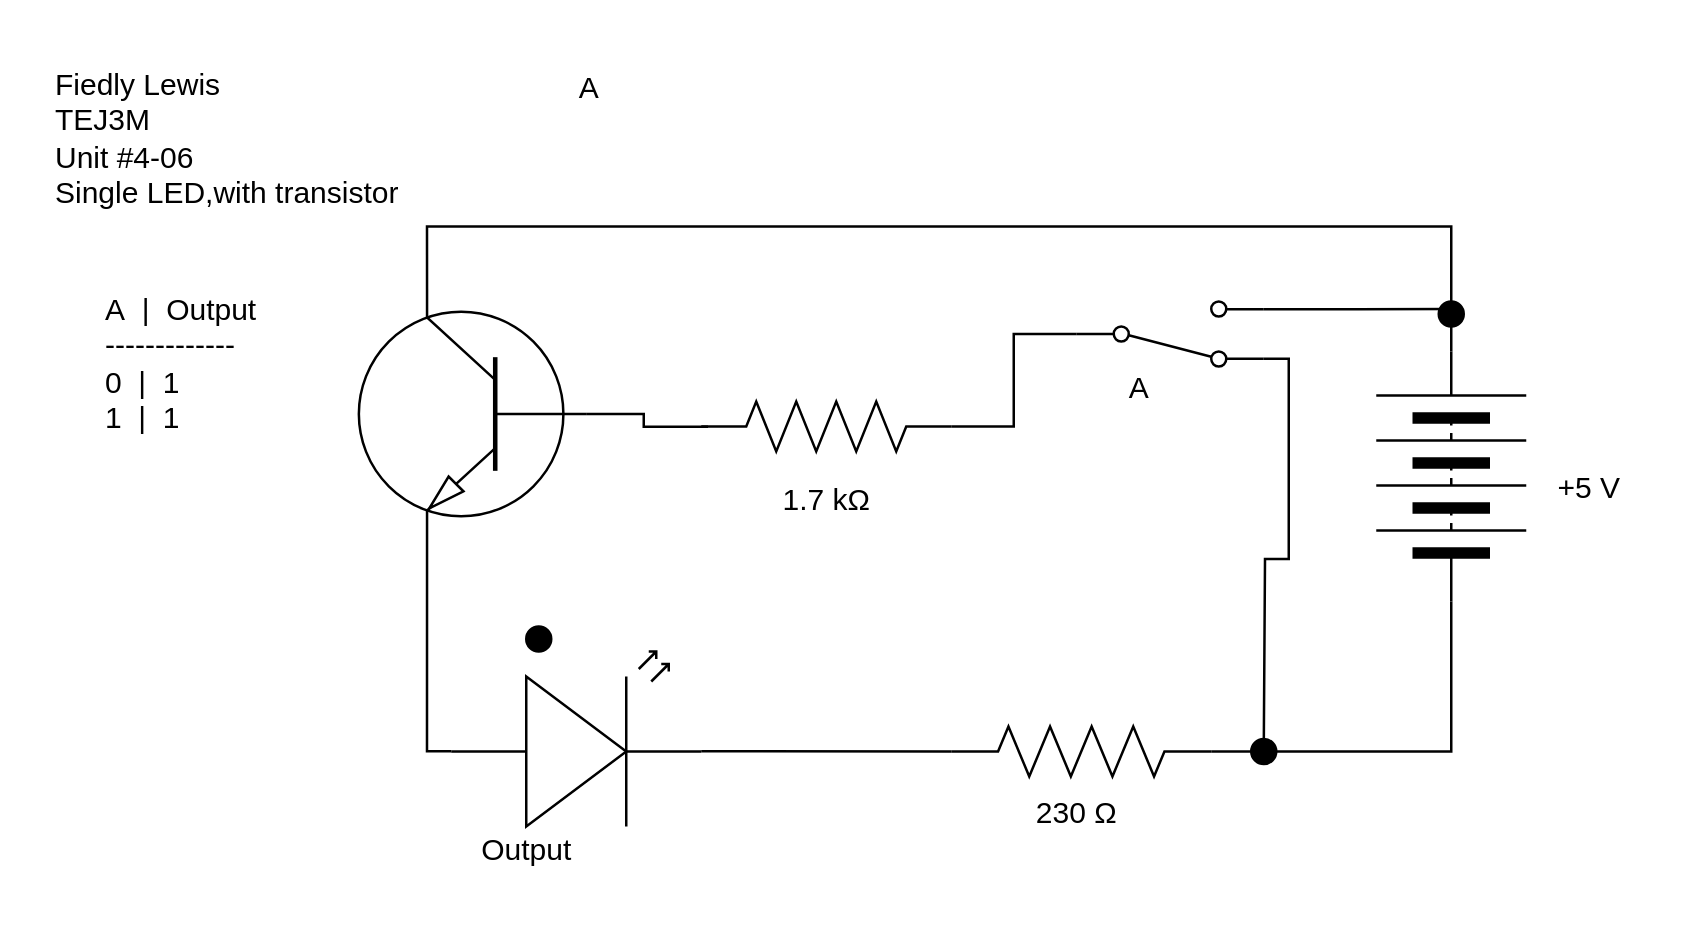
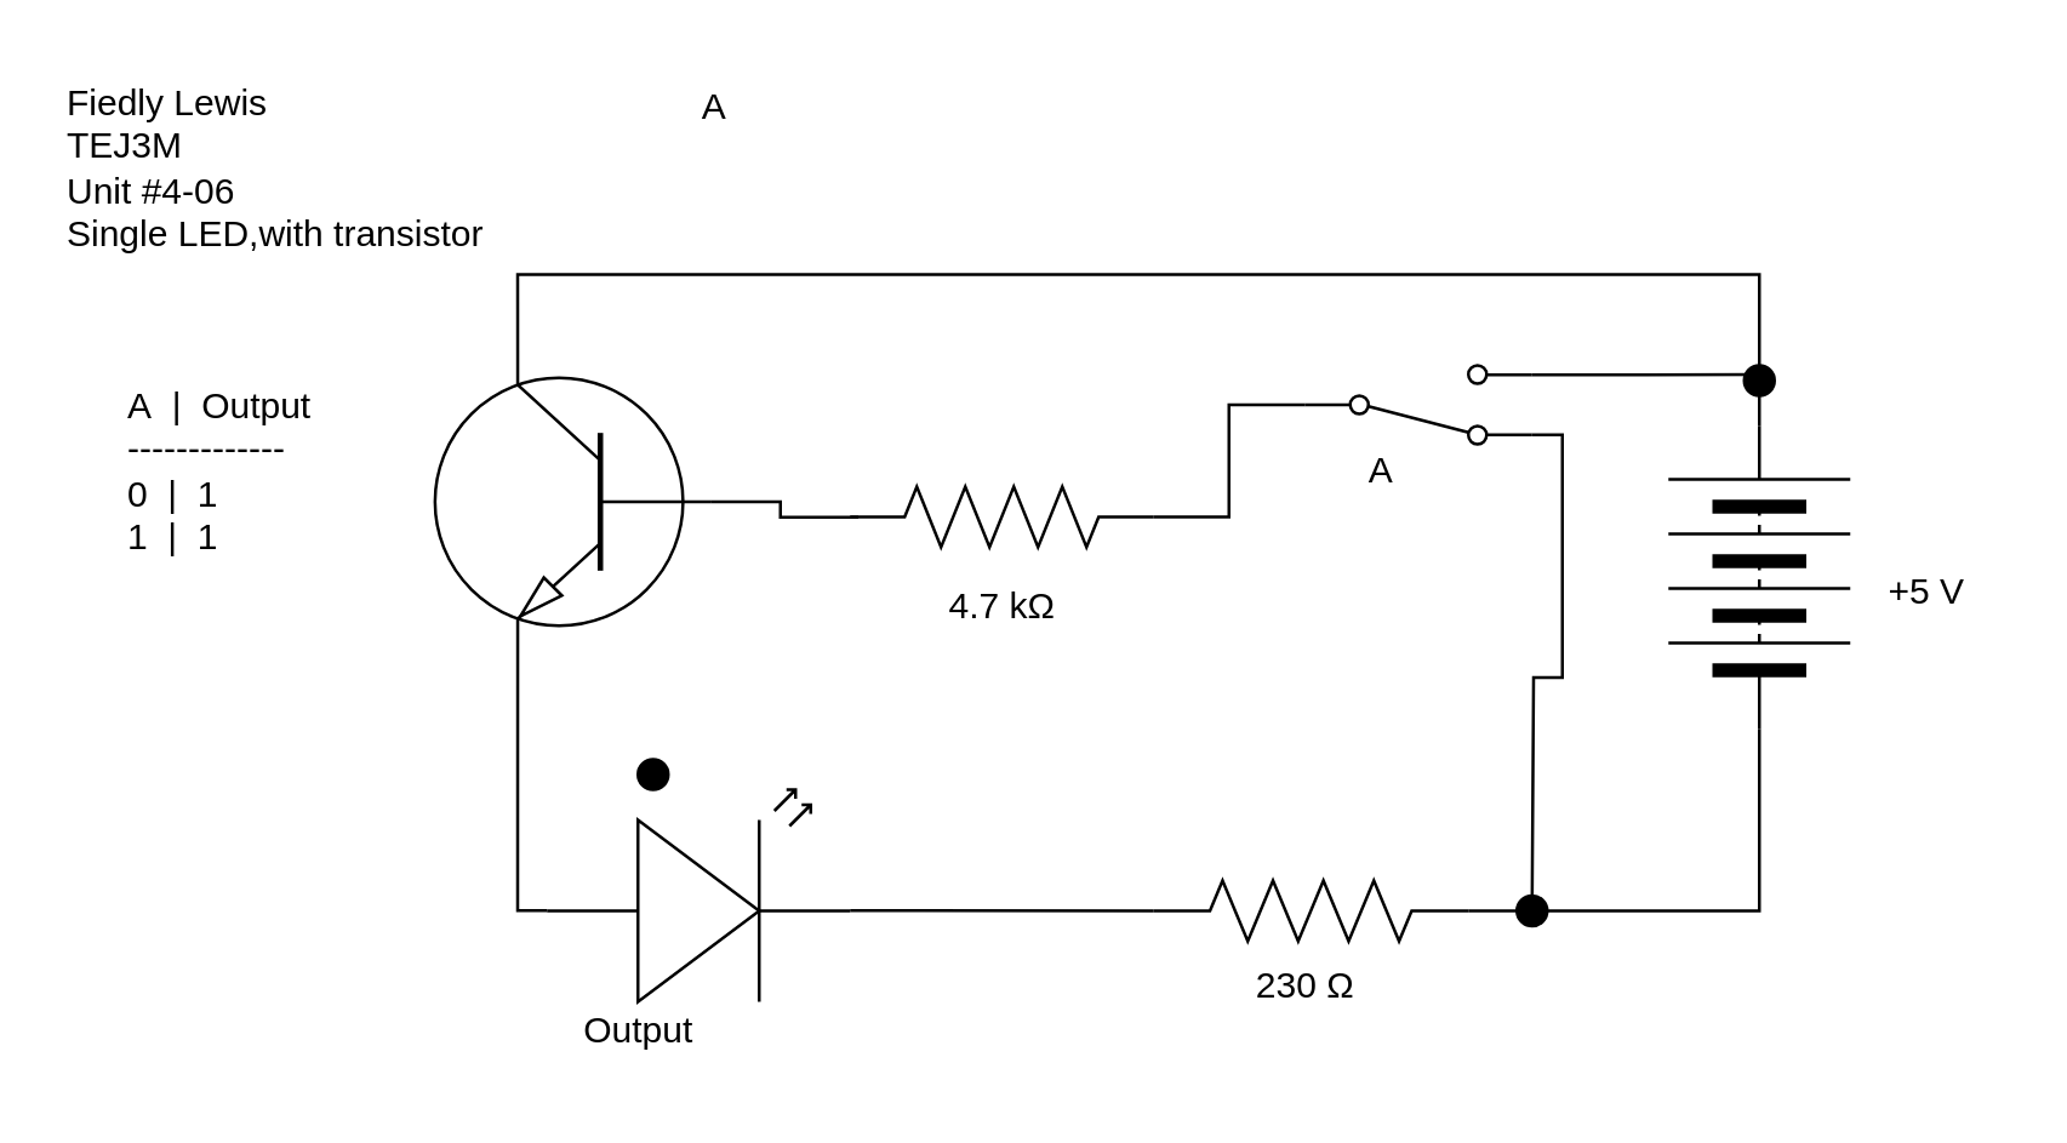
  <mxCell id="0" />
  <mxCell id="1" parent="0" />
  <mxCell id="2" value="Fiedly Lewis&lt;br&gt;TEJ3M&lt;br&gt;Unit #4-06&lt;br&gt;Single LED,with transistor" style="text;html=1;align=left;verticalAlign=middle;resizable=0;points=[];autosize=1;strokeColor=none;fillColor=none;" parent="1" vertex="1"><mxGeometry x="20" y="20" width="160" height="70" as="geometry" /></mxCell>
  <mxCell id="3" value="+5 V" style="text;html=1;align=center;verticalAlign=middle;resizable=0;points=[];autosize=1;strokeColor=none;fillColor=none;" parent="1" vertex="1"><mxGeometry x="610" y="180" width="50" height="30" as="geometry" /></mxCell>
  <mxCell id="4" value="230 Ω" style="text;html=1;align=center;verticalAlign=middle;resizable=0;points=[];autosize=1;strokeColor=none;fillColor=none;" parent="1" vertex="1"><mxGeometry x="400" y="310" width="60" height="30" as="geometry" /></mxCell>
  <mxCell id="5" value="" style="ellipse;whiteSpace=wrap;html=1;aspect=fixed;strokeColor=#000000;fillColor=#000000;" parent="1" vertex="1"><mxGeometry x="210" y="250" width="10" height="10" as="geometry" /></mxCell>
- <mxCell id="6" value="A&amp;nbsp; |&amp;nbsp; Output&lt;br&gt;-------------&lt;br&gt;&lt;div style=&quot;&quot;&gt;&lt;span style=&quot;background-color: initial;&quot;&gt;0&amp;nbsp; |&amp;nbsp; 1&lt;/span&gt;&lt;/div&gt;1&amp;nbsp; |&amp;nbsp; 1" style="text;html=1;align=left;verticalAlign=middle;resizable=0;points=[];autosize=1;strokeColor=none;fillColor=none;" parent="1" vertex="1"><mxGeometry x="40" y="110" width="80" height="70" as="geometry" /></mxCell>
+ <mxCell id="6" value="A&amp;nbsp; |&amp;nbsp; Output&lt;br&gt;-------------&lt;br&gt;&lt;div style=&quot;&quot;&gt;&lt;span style=&quot;background-color: initial;&quot;&gt;0&amp;nbsp; |&amp;nbsp; 1&lt;/span&gt;&lt;/div&gt;1&amp;nbsp; |&amp;nbsp; 1" style="text;html=1;align=left;verticalAlign=middle;resizable=0;points=[];autosize=1;strokeColor=none;fillColor=none;" parent="1" vertex="1"><mxGeometry x="40" y="120" width="80" height="70" as="geometry" /></mxCell>
  <mxCell id="7" value="A" style="text;html=1;align=center;verticalAlign=middle;resizable=0;points=[];autosize=1;strokeColor=none;fillColor=none;" parent="1" vertex="1"><mxGeometry x="220" y="20" width="30" height="30" as="geometry" /></mxCell>
  <mxCell id="8" style="edgeStyle=orthogonalEdgeStyle;html=1;exitX=0;exitY=0.5;exitDx=0;exitDy=0;exitPerimeter=0;entryX=0.027;entryY=0.503;entryDx=0;entryDy=0;entryPerimeter=0;rounded=0;endArrow=none;endFill=0;" edge="1" parent="1" source="9" target="15"><mxGeometry relative="1" as="geometry" /></mxCell>
  <mxCell id="9" value="" style="verticalLabelPosition=bottom;shadow=0;dashed=0;align=center;html=1;verticalAlign=top;shape=mxgraph.electrical.transistors.npn_transistor_1;flipV=0;flipH=1;" parent="1" vertex="1"><mxGeometry x="141" y="115" width="95" height="100" as="geometry" /></mxCell>
  <mxCell id="10" style="edgeStyle=none;html=1;exitX=1;exitY=0.57;exitDx=0;exitDy=0;exitPerimeter=0;endArrow=none;endFill=0;" parent="1" source="12" target="13" edge="1"><mxGeometry relative="1" as="geometry" /></mxCell>
  <mxCell id="11" style="edgeStyle=orthogonalEdgeStyle;html=1;exitX=0;exitY=0.57;exitDx=0;exitDy=0;exitPerimeter=0;entryX=0.7;entryY=1;entryDx=0;entryDy=0;entryPerimeter=0;endArrow=none;endFill=0;rounded=0;" parent="1" source="12" target="9" edge="1"><mxGeometry relative="1" as="geometry"><Array as="points"><mxPoint x="170" y="300" /><mxPoint x="170" y="215" /></Array></mxGeometry></mxCell>
  <mxCell id="12" value="" style="verticalLabelPosition=bottom;shadow=0;dashed=0;align=center;html=1;verticalAlign=top;shape=mxgraph.electrical.opto_electronics.led_2;pointerEvents=1;" parent="1" vertex="1"><mxGeometry x="180" y="260" width="100" height="70" as="geometry" /></mxCell>
  <mxCell id="13" value="" style="pointerEvents=1;verticalLabelPosition=bottom;shadow=0;dashed=0;align=center;html=1;verticalAlign=top;shape=mxgraph.electrical.resistors.resistor_2;" parent="1" vertex="1"><mxGeometry x="380" y="290" width="104" height="20" as="geometry" /></mxCell>
  <mxCell id="14" style="edgeStyle=orthogonalEdgeStyle;html=1;exitX=1;exitY=0.5;exitDx=0;exitDy=0;exitPerimeter=0;entryX=0;entryY=0.5;entryDx=0;entryDy=0;endArrow=none;endFill=0;rounded=0;" parent="1" source="15" target="18" edge="1"><mxGeometry relative="1" as="geometry" /></mxCell>
  <mxCell id="15" value="" style="pointerEvents=1;verticalLabelPosition=bottom;shadow=0;dashed=0;align=center;html=1;verticalAlign=top;shape=mxgraph.electrical.resistors.resistor_2;" parent="1" vertex="1"><mxGeometry x="280" y="160" width="100" height="20" as="geometry" /></mxCell>
  <mxCell id="16" style="edgeStyle=orthogonalEdgeStyle;rounded=0;html=1;exitX=1;exitY=0.88;exitDx=0;exitDy=0;endArrow=none;endFill=0;" parent="1" source="18" edge="1"><mxGeometry relative="1" as="geometry"><mxPoint x="505" y="300" as="targetPoint" /></mxGeometry></mxCell>
  <mxCell id="17" style="edgeStyle=orthogonalEdgeStyle;rounded=0;html=1;exitX=1;exitY=0.12;exitDx=0;exitDy=0;endArrow=none;endFill=0;" parent="1" source="18" edge="1"><mxGeometry relative="1" as="geometry"><mxPoint x="580" y="123" as="targetPoint" /></mxGeometry></mxCell>
  <mxCell id="18" value="" style="shape=mxgraph.electrical.electro-mechanical.twoWaySwitch;aspect=fixed;elSwitchState=2;flipH=0;flipV=1;" parent="1" vertex="1"><mxGeometry x="430" y="120" width="75" height="26" as="geometry" /></mxCell>
  <mxCell id="19" style="edgeStyle=orthogonalEdgeStyle;rounded=0;html=1;exitX=0;exitY=0.5;exitDx=0;exitDy=0;entryX=1;entryY=0.5;entryDx=0;entryDy=0;entryPerimeter=0;endArrow=none;endFill=0;startArrow=none;" parent="1" source="23" target="13" edge="1"><mxGeometry relative="1" as="geometry" /></mxCell>
  <mxCell id="20" style="edgeStyle=orthogonalEdgeStyle;rounded=0;html=1;exitX=1;exitY=0.5;exitDx=0;exitDy=0;entryX=0.7;entryY=0;entryDx=0;entryDy=0;entryPerimeter=0;endArrow=none;endFill=0;" parent="1" source="21" target="9" edge="1"><mxGeometry relative="1" as="geometry"><Array as="points"><mxPoint x="580" y="90" /><mxPoint x="170" y="90" /><mxPoint x="170" y="115" /></Array></mxGeometry></mxCell>
  <mxCell id="21" value="" style="pointerEvents=1;verticalLabelPosition=bottom;shadow=0;dashed=0;align=center;html=1;verticalAlign=top;shape=mxgraph.electrical.miscellaneous.batteryStack;direction=south;rotation=-180;" parent="1" vertex="1"><mxGeometry x="550" y="140" width="60" height="100" as="geometry" /></mxCell>
  <mxCell id="22" value="" style="edgeStyle=orthogonalEdgeStyle;rounded=0;html=1;exitX=0;exitY=0.5;exitDx=0;exitDy=0;entryX=1;entryY=0.5;entryDx=0;entryDy=0;entryPerimeter=0;endArrow=none;endFill=0;" parent="1" source="21" target="23" edge="1"><mxGeometry relative="1" as="geometry"><mxPoint x="580" y="240" as="sourcePoint" /><mxPoint x="484" y="300" as="targetPoint" /></mxGeometry></mxCell>
  <mxCell id="23" value="" style="ellipse;whiteSpace=wrap;html=1;aspect=fixed;strokeColor=#000000;fillColor=#000000;" parent="1" vertex="1"><mxGeometry x="500" y="295" width="10" height="10" as="geometry" /></mxCell>
  <mxCell id="24" value="" style="ellipse;whiteSpace=wrap;html=1;aspect=fixed;strokeColor=#000000;fillColor=#000000;" parent="1" vertex="1"><mxGeometry x="575" y="120" width="10" height="10" as="geometry" /></mxCell>
- <mxCell id="25" value="1.7 kΩ" style="text;html=1;align=center;verticalAlign=middle;resizable=0;points=[];autosize=1;strokeColor=none;fillColor=none;" parent="1" vertex="1"><mxGeometry x="300" y="185" width="60" height="30" as="geometry" /></mxCell>
+ <mxCell id="25" value="4.7 kΩ" style="text;html=1;align=center;verticalAlign=middle;resizable=0;points=[];autosize=1;strokeColor=none;fillColor=none;" parent="1" vertex="1"><mxGeometry x="300" y="185" width="60" height="30" as="geometry" /></mxCell>
  <mxCell id="26" value="Output" style="text;html=1;align=center;verticalAlign=middle;resizable=0;points=[];autosize=1;strokeColor=none;fillColor=none;" parent="1" vertex="1"><mxGeometry x="180" y="325" width="60" height="30" as="geometry" /></mxCell>
  <mxCell id="27" value="A" style="text;html=1;align=center;verticalAlign=middle;resizable=0;points=[];autosize=1;strokeColor=none;fillColor=none;" parent="1" vertex="1"><mxGeometry x="440" y="140" width="30" height="30" as="geometry" /></mxCell>
